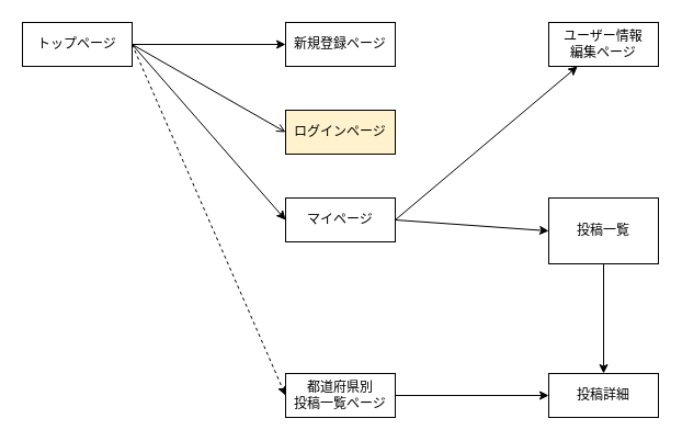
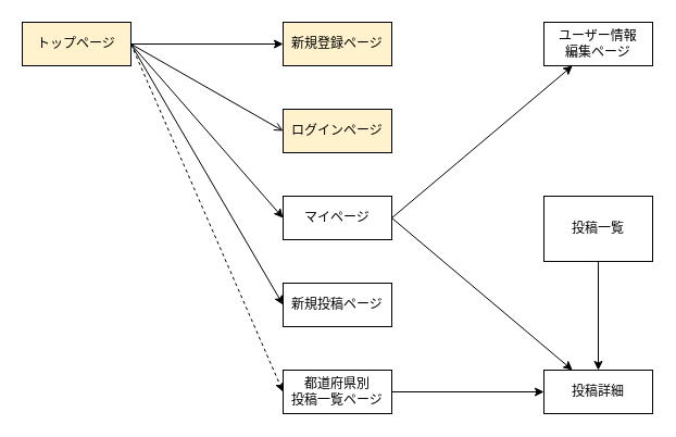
  <mxCell id="0" />
  <mxCell id="1" parent="0" />
  <mxCell id="2" style="edgeStyle=none;html=1;exitX=1;exitY=0.5;exitDx=0;exitDy=0;entryX=0;entryY=0.5;entryDx=0;entryDy=0;" edge="1" parent="1" source="7" target="8"><mxGeometry relative="1" as="geometry" /></mxCell>
  <mxCell id="3" style="edgeStyle=none;html=1;exitX=1;exitY=0.5;exitDx=0;exitDy=0;entryX=0;entryY=0.5;entryDx=0;entryDy=0;endArrow=open;" edge="1" parent="1" source="7" target="9"><mxGeometry relative="1" as="geometry" /></mxCell>
  <mxCell id="4" style="edgeStyle=none;html=1;exitX=1;exitY=0.5;exitDx=0;exitDy=0;entryX=0;entryY=0.5;entryDx=0;entryDy=0;" edge="1" parent="1" source="7" target="12"><mxGeometry relative="1" as="geometry" /></mxCell>
+ <mxCell id="5" style="edgeStyle=none;html=1;exitX=1;exitY=0.5;exitDx=0;exitDy=0;entryX=0;entryY=0.5;entryDx=0;entryDy=0;" edge="1" parent="1" source="7" target="13"><mxGeometry relative="1" as="geometry" /></mxCell>
  <mxCell id="6" style="edgeStyle=none;html=1;exitX=1;exitY=0.5;exitDx=0;exitDy=0;entryX=0;entryY=0.5;entryDx=0;entryDy=0;dashed=1;" edge="1" parent="1" source="7" target="15"><mxGeometry relative="1" as="geometry" /></mxCell>
- <mxCell id="7" value="トップページ" style="whiteSpace=wrap;html=1;align=center;" vertex="1" parent="1"><mxGeometry x="20" y="20" width="100" height="40" as="geometry" /></mxCell>
- <mxCell id="8" value="新規登録ページ" style="whiteSpace=wrap;html=1;align=center;" vertex="1" parent="1"><mxGeometry x="260" y="20" width="100" height="40" as="geometry" /></mxCell>
+ <mxCell id="7" value="トップページ" style="whiteSpace=wrap;html=1;align=center;fillColor=#fff2cc;" vertex="1" parent="1"><mxGeometry x="20" y="20" width="100" height="40" as="geometry" /></mxCell>
+ <mxCell id="8" value="新規登録ページ" style="whiteSpace=wrap;html=1;align=center;fillColor=#fff2cc;" vertex="1" parent="1"><mxGeometry x="260" y="20" width="100" height="40" as="geometry" /></mxCell>
  <mxCell id="9" value="ログインページ" style="whiteSpace=wrap;html=1;align=center;fillColor=#fff2cc;" vertex="1" parent="1"><mxGeometry x="260" y="100" width="100" height="40" as="geometry" /></mxCell>
- <mxCell id="10" style="edgeStyle=none;html=1;exitX=1;exitY=0.5;exitDx=0;exitDy=0;entryX=0;entryY=0.5;entryDx=0;entryDy=0;" edge="1" parent="1" source="12" target="17"><mxGeometry relative="1" as="geometry" /></mxCell>
+ <mxCell id="10" style="edgeStyle=none;html=1;exitX=1;exitY=0.5;exitDx=0;exitDy=0;" edge="1" parent="1" source="12" target="19"><mxGeometry relative="1" as="geometry" /></mxCell>
  <mxCell id="11" style="edgeStyle=none;html=1;exitX=1;exitY=0.5;exitDx=0;exitDy=0;" edge="1" parent="1" source="12" target="18"><mxGeometry relative="1" as="geometry" /></mxCell>
  <mxCell id="12" value="マイページ" style="whiteSpace=wrap;html=1;align=center;" vertex="1" parent="1"><mxGeometry x="260" y="180" width="100" height="40" as="geometry" /></mxCell>
+ <mxCell id="13" value="新規投稿ページ" style="whiteSpace=wrap;html=1;align=center;" vertex="1" parent="1"><mxGeometry x="260" y="260" width="100" height="40" as="geometry" /></mxCell>
  <mxCell id="14" style="edgeStyle=none;html=1;exitX=1;exitY=0.5;exitDx=0;exitDy=0;entryX=0;entryY=0.5;entryDx=0;entryDy=0;" edge="1" parent="1" source="15" target="19"><mxGeometry relative="1" as="geometry" /></mxCell>
  <mxCell id="15" value="都道府県別&lt;br&gt;投稿一覧ページ" style="whiteSpace=wrap;html=1;align=center;" vertex="1" parent="1"><mxGeometry x="260" y="340" width="100" height="40" as="geometry" /></mxCell>
  <mxCell id="16" style="edgeStyle=none;html=1;exitX=0.5;exitY=1;exitDx=0;exitDy=0;entryX=0.5;entryY=0;entryDx=0;entryDy=0;" edge="1" parent="1" source="17" target="19"><mxGeometry relative="1" as="geometry" /></mxCell>
  <mxCell id="17" value="投稿一覧" style="whiteSpace=wrap;html=1;align=center;" vertex="1" parent="1"><mxGeometry x="500" y="180" width="100" height="60" as="geometry" /></mxCell>
  <mxCell id="18" value="ユーザー情報&lt;br&gt;編集ページ" style="whiteSpace=wrap;html=1;align=center;" vertex="1" parent="1"><mxGeometry x="500" y="20" width="100" height="40" as="geometry" /></mxCell>
  <mxCell id="19" value="投稿詳細" style="whiteSpace=wrap;html=1;align=center;" vertex="1" parent="1"><mxGeometry x="500" y="340" width="100" height="40" as="geometry" /></mxCell>
